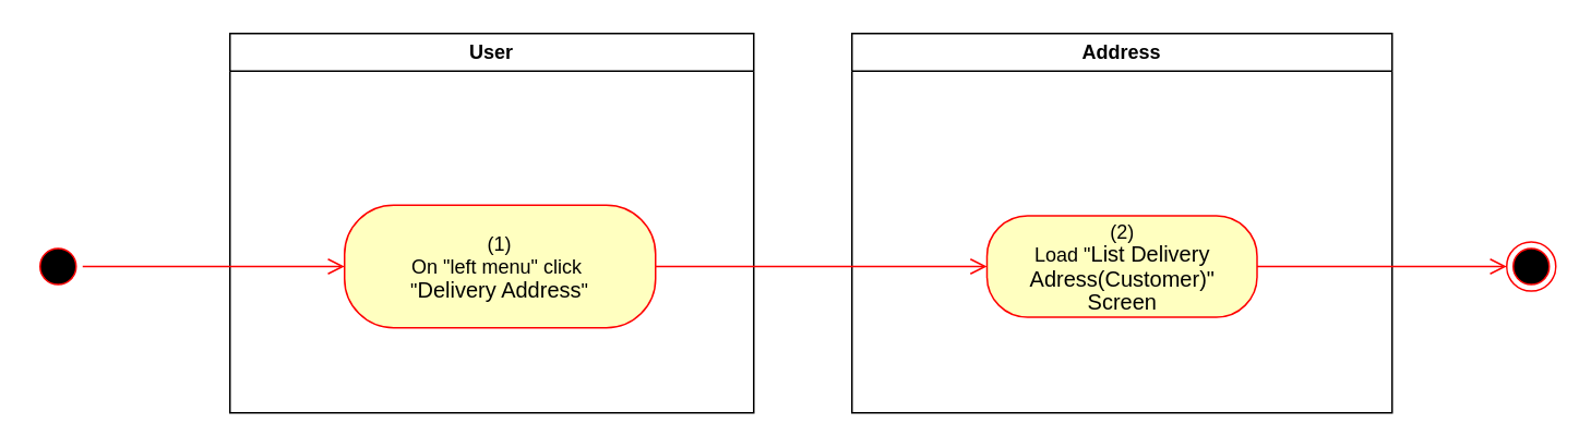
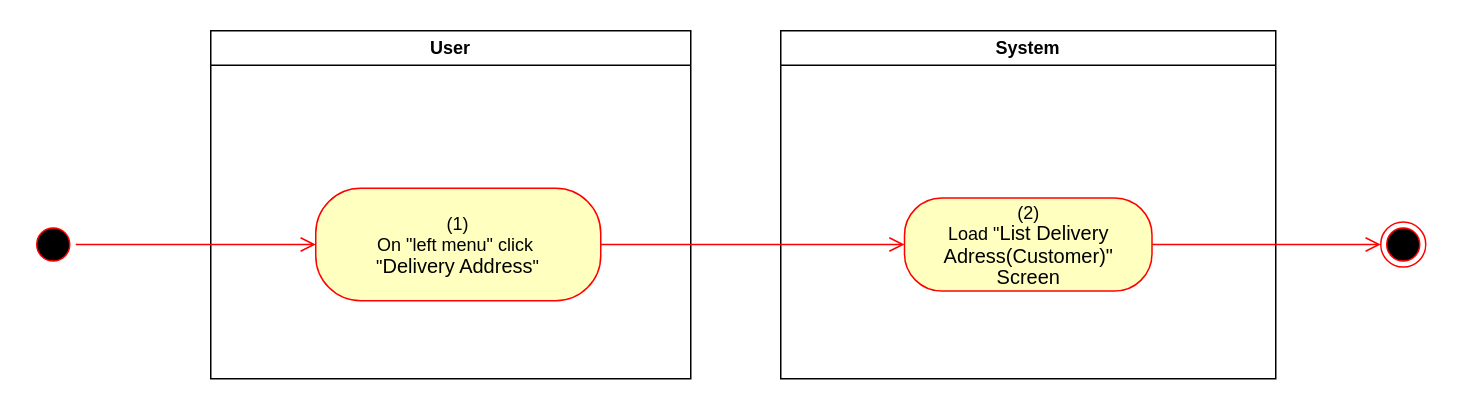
  <mxCell id="0" />
  <mxCell id="1" parent="0" />
  <mxCell id="2" value="User" style="swimlane;whiteSpace=wrap" vertex="1" parent="1"><mxGeometry x="140" y="20" width="320" height="232" as="geometry"><mxRectangle x="120" y="128" width="60" height="23" as="alternateBounds" /></mxGeometry></mxCell>
  <mxCell id="3" value="&lt;span&gt;(1)&lt;/span&gt;&lt;br style=&quot;padding: 0px ; margin: 0px&quot;&gt;&lt;span&gt;On &quot;left menu&quot; click&amp;nbsp;&lt;/span&gt;&lt;br style=&quot;padding: 0px ; margin: 0px&quot;&gt;&lt;span&gt;&quot;&lt;/span&gt;&lt;span lang=&quot;EN-GB&quot; style=&quot;font-size: 10.0pt ; line-height: 107% ; font-family: &amp;#34;arial&amp;#34; , sans-serif&quot;&gt;Delivery Address&lt;/span&gt;&lt;span&gt;&quot;&lt;/span&gt;" style="rounded=1;whiteSpace=wrap;html=1;arcSize=40;fontColor=#000000;fillColor=#ffffc0;strokeColor=#ff0000;" vertex="1" parent="2"><mxGeometry x="70" y="105" width="190" height="75" as="geometry" /></mxCell>
- <mxCell id="4" value="Address" style="swimlane;whiteSpace=wrap;startSize=23;" vertex="1" parent="1"><mxGeometry x="520" y="20" width="330" height="232" as="geometry" /></mxCell>
+ <mxCell id="4" value="System" style="swimlane;whiteSpace=wrap;startSize=23;" vertex="1" parent="1"><mxGeometry x="520" y="20" width="330" height="232" as="geometry" /></mxCell>
  <mxCell id="5" value="(2)&lt;br&gt;Load &quot;&lt;span lang=&quot;EN-GB&quot; style=&quot;font-size: 10pt ; line-height: 107% ; font-family: &amp;#34;arial&amp;#34; , sans-serif&quot;&gt;&lt;span lang=&quot;EN-GB&quot; style=&quot;font-size: 10.0pt ; line-height: 107% ; font-family: &amp;#34;arial&amp;#34; , sans-serif&quot;&gt;List Delivery Adress(Customer)&quot;&lt;/span&gt;&lt;br&gt;Screen&lt;br&gt;&lt;/span&gt;" style="rounded=1;whiteSpace=wrap;html=1;arcSize=40;fontColor=#000000;fillColor=#ffffc0;strokeColor=#ff0000;" vertex="1" parent="4"><mxGeometry x="82.5" y="111.5" width="165" height="62" as="geometry" /></mxCell>
  <mxCell id="6" value="" style="ellipse;html=1;shape=startState;fillColor=#000000;strokeColor=#ff0000;" vertex="1" parent="1"><mxGeometry x="20" y="147.5" width="30" height="30" as="geometry" /></mxCell>
  <mxCell id="7" value="" style="edgeStyle=orthogonalEdgeStyle;html=1;verticalAlign=bottom;endArrow=open;endSize=8;strokeColor=#ff0000;rounded=0;entryX=0;entryY=0.5;entryDx=0;entryDy=0;" edge="1" parent="1" source="6" target="3"><mxGeometry relative="1" as="geometry"><mxPoint x="200" y="145" as="targetPoint" /></mxGeometry></mxCell>
  <mxCell id="8" value="" style="edgeStyle=orthogonalEdgeStyle;html=1;verticalAlign=bottom;endArrow=open;endSize=8;strokeColor=#ff0000;rounded=0;entryX=0;entryY=0.5;entryDx=0;entryDy=0;" edge="1" parent="1" source="3" target="5"><mxGeometry relative="1" as="geometry"><mxPoint x="600" y="163" as="targetPoint" /></mxGeometry></mxCell>
  <mxCell id="9" value="" style="ellipse;html=1;shape=endState;fillColor=#000000;strokeColor=#ff0000;" vertex="1" parent="1"><mxGeometry x="920" y="147.5" width="30" height="30" as="geometry" /></mxCell>
  <mxCell id="10" value="" style="edgeStyle=orthogonalEdgeStyle;html=1;verticalAlign=bottom;endArrow=open;endSize=8;strokeColor=#ff0000;rounded=0;exitX=1;exitY=0.5;exitDx=0;exitDy=0;entryX=0;entryY=0.5;entryDx=0;entryDy=0;" edge="1" parent="1" source="5" target="9"><mxGeometry relative="1" as="geometry"><mxPoint x="820" y="652" as="targetPoint" /><mxPoint x="850" y="677" as="sourcePoint" /></mxGeometry></mxCell>
